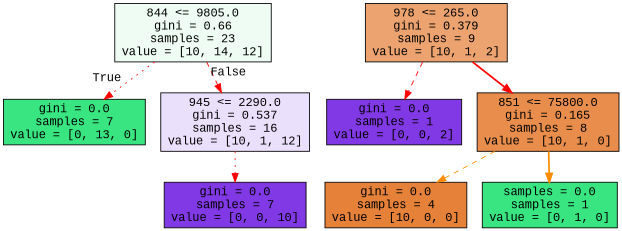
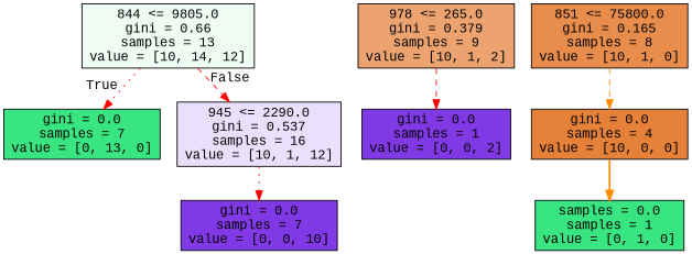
  digraph {
    fontname="Liberation Mono"
    node [color=black fillcolor="#39e581ff" fontname="Liberation Mono" shape=box style=filled]
    edge [color=red fontname="Liberation Mono" style=dashed]
-   n1 [fillcolor="#39e58115" label="844 <= 9805.0\ngini = 0.66\nsamples = 23\nvalue = [10, 14, 12]"]
+   n1 [fillcolor="#39e58115" label="844 <= 9805.0\ngini = 0.66\nsamples = 13\nvalue = [10, 14, 12]"]
    n2 [label="gini = 0.0\nsamples = 7\nvalue = [0, 13, 0]"]
    n3 [fillcolor="#8139e527" label="945 <= 2290.0\ngini = 0.537\nsamples = 16\nvalue = [10, 1, 12]"]
    n4 [fillcolor="#8139e5ff" label="gini = 0.0\nsamples = 7\nvalue = [0, 0, 10]"]
    n5 [fillcolor="#e58139b9" label="978 <= 265.0\ngini = 0.379\nsamples = 9\nvalue = [10, 1, 2]"]
    n6 [fillcolor="#8139e5ff" label="gini = 0.0\nsamples = 1\nvalue = [0, 0, 2]"]
    n7 [fillcolor="#e58139e6" label="851 <= 75800.0\ngini = 0.165\nsamples = 8\nvalue = [10, 1, 0]"]
    n8 [fillcolor="#e58139ff" label="gini = 0.0\nsamples = 4\nvalue = [10, 0, 0]"]
    n9 [label="samples = 0.0\nsamples = 1\nvalue = [0, 1, 0]"]
    n1 -> n2 [headlabel=True labelangle=45 labeldistance=2.5 style=dotted]
    n1 -> n3 [headlabel=False labelangle=-45 labeldistance=2.5]
    n3 -> n4 [style=dotted]
    n5 -> n6
-   n5 -> n7 [style=bold]
    n7 -> n8 [color=darkorange]
-   n7 -> n9 [color=darkorange style=bold]
+   n8 -> n9 [color=darkorange style=bold]
  }
